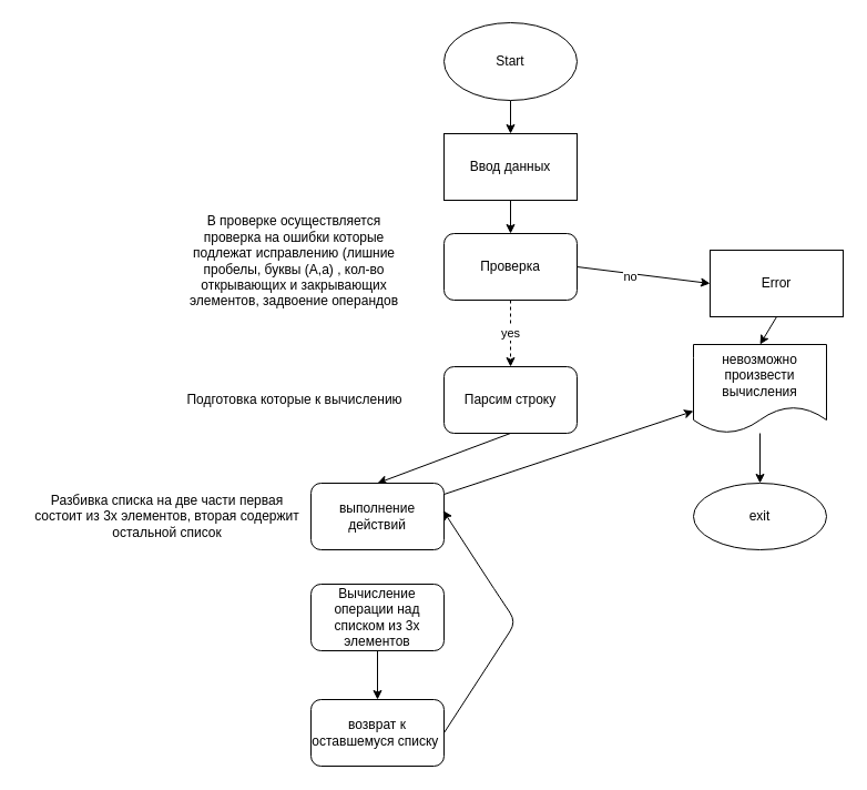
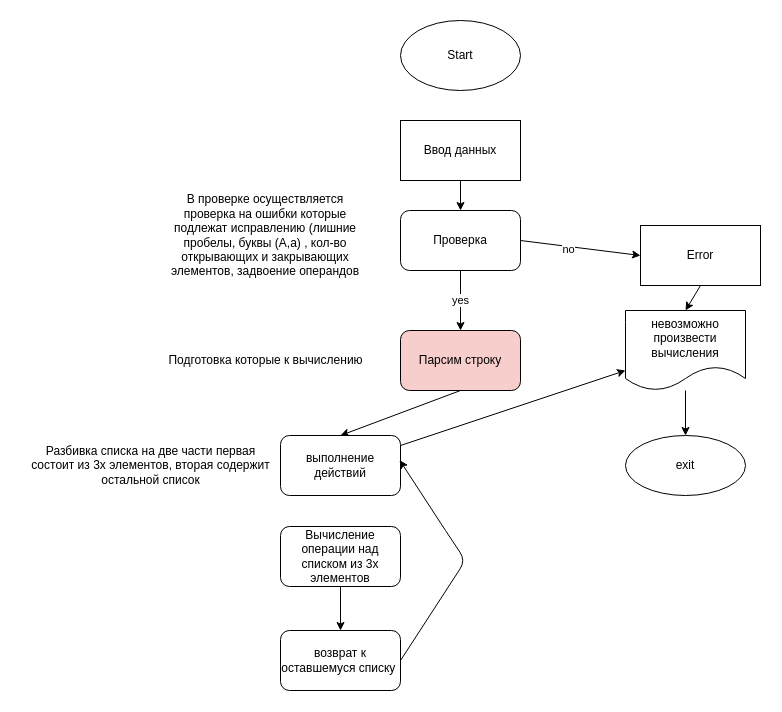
  <mxCell id="0" />
  <mxCell id="1" parent="0" />
- <mxCell id="2" style="edgeStyle=none;html=1;exitX=0.5;exitY=1;exitDx=0;exitDy=0;entryX=0.5;entryY=0;entryDx=0;entryDy=0;" edge="1" parent="1" source="3" target="11"><mxGeometry relative="1" as="geometry" /></mxCell>
  <mxCell id="3" value="Start" style="ellipse;whiteSpace=wrap;html=1;" vertex="1" parent="1"><mxGeometry x="400" y="20" width="120" height="70" as="geometry" /></mxCell>
  <mxCell id="4" style="edgeStyle=none;html=1;exitX=0.5;exitY=1;exitDx=0;exitDy=0;entryX=0.5;entryY=0;entryDx=0;entryDy=0;" edge="1" parent="1" source="5" target="20"><mxGeometry relative="1" as="geometry" /></mxCell>
- <mxCell id="5" value="Парсим строку" style="rounded=1;whiteSpace=wrap;html=1;" vertex="1" parent="1"><mxGeometry x="400" y="330" width="120" height="60" as="geometry" /></mxCell>
- <mxCell id="6" value="yes" style="edgeStyle=none;html=1;exitX=0.5;exitY=1;exitDx=0;exitDy=0;dashed=1;" edge="1" parent="1" source="9" target="5"><mxGeometry relative="1" as="geometry" /></mxCell>
+ <mxCell id="5" value="Парсим строку" style="rounded=1;whiteSpace=wrap;html=1;fillColor=#f8cecc;" vertex="1" parent="1"><mxGeometry x="400" y="330" width="120" height="60" as="geometry" /></mxCell>
+ <mxCell id="6" value="yes" style="edgeStyle=none;html=1;exitX=0.5;exitY=1;exitDx=0;exitDy=0;" edge="1" parent="1" source="9" target="5"><mxGeometry relative="1" as="geometry" /></mxCell>
  <mxCell id="7" style="edgeStyle=none;html=1;exitX=1;exitY=0.5;exitDx=0;exitDy=0;entryX=0;entryY=0.5;entryDx=0;entryDy=0;" edge="1" parent="1" source="9" target="14"><mxGeometry relative="1" as="geometry" /></mxCell>
  <mxCell id="8" value="no" style="edgeLabel;html=1;align=center;verticalAlign=middle;resizable=0;points=[];" vertex="1" connectable="0" parent="7"><mxGeometry x="-0.207" y="-3" relative="1" as="geometry"><mxPoint as="offset" /></mxGeometry></mxCell>
  <mxCell id="9" value="Проверка" style="rounded=1;whiteSpace=wrap;html=1;" vertex="1" parent="1"><mxGeometry x="400" y="210" width="120" height="60" as="geometry" /></mxCell>
  <mxCell id="10" style="edgeStyle=none;html=1;exitX=0.5;exitY=1;exitDx=0;exitDy=0;entryX=0.5;entryY=0;entryDx=0;entryDy=0;" edge="1" parent="1" source="11" target="9"><mxGeometry relative="1" as="geometry" /></mxCell>
  <mxCell id="11" value="Ввод данных" style="rounded=0;whiteSpace=wrap;html=1;" vertex="1" parent="1"><mxGeometry x="400" y="120" width="120" height="60" as="geometry" /></mxCell>
  <mxCell id="12" value="В проверке осуществляется проверка на ошибки которые подлежат исправлению (лишние пробелы, буквы (А,а) , кол-во открывающих и закрывающих элементов, задвоение операндов" style="text;html=1;strokeColor=none;fillColor=none;align=center;verticalAlign=middle;whiteSpace=wrap;rounded=0;" vertex="1" parent="1"><mxGeometry x="165" y="180" width="200" height="110" as="geometry" /></mxCell>
  <mxCell id="13" style="edgeStyle=none;html=1;exitX=0.5;exitY=1;exitDx=0;exitDy=0;entryX=0.5;entryY=0;entryDx=0;entryDy=0;" edge="1" parent="1" source="14" target="17"><mxGeometry relative="1" as="geometry" /></mxCell>
  <mxCell id="14" value="Error" style="rounded=0;whiteSpace=wrap;html=1;" vertex="1" parent="1"><mxGeometry x="640" y="225" width="120" height="60" as="geometry" /></mxCell>
  <mxCell id="15" value="exit" style="ellipse;whiteSpace=wrap;html=1;rounded=0;" vertex="1" parent="1"><mxGeometry x="625" y="435" width="120" height="60" as="geometry" /></mxCell>
  <mxCell id="16" style="edgeStyle=none;html=1;entryX=0.5;entryY=0;entryDx=0;entryDy=0;" edge="1" parent="1" source="17" target="15"><mxGeometry relative="1" as="geometry" /></mxCell>
  <mxCell id="17" value="невозможно произвести вычисления" style="shape=document;whiteSpace=wrap;html=1;boundedLbl=1;" vertex="1" parent="1"><mxGeometry x="625" y="310" width="120" height="80" as="geometry" /></mxCell>
  <mxCell id="18" value="&lt;span&gt;Подготовка которые к вычислению&lt;/span&gt;" style="text;html=1;align=center;verticalAlign=middle;resizable=0;points=[];autosize=1;strokeColor=none;fillColor=none;" vertex="1" parent="1"><mxGeometry x="145" y="350" width="240" height="20" as="geometry" /></mxCell>
  <mxCell id="19" value="" style="edgeStyle=none;html=1;" edge="1" parent="1" source="20" target="17"><mxGeometry relative="1" as="geometry" /></mxCell>
  <mxCell id="20" value="выполнение действий" style="rounded=1;whiteSpace=wrap;html=1;" vertex="1" parent="1"><mxGeometry x="280" y="435" width="120" height="60" as="geometry" /></mxCell>
  <mxCell id="21" value="Разбивка списка на две части первая &lt;br&gt;состоит из 3х элементов, вторая содержит&lt;br&gt;остальной список" style="text;html=1;align=center;verticalAlign=middle;resizable=0;points=[];autosize=1;strokeColor=none;fillColor=none;" vertex="1" parent="1"><mxGeometry x="20" y="440" width="260" height="50" as="geometry" /></mxCell>
  <mxCell id="22" value="" style="edgeStyle=none;html=1;" edge="1" parent="1" source="23" target="25"><mxGeometry relative="1" as="geometry" /></mxCell>
  <mxCell id="23" value="Вычисление операции над списком из 3х элементов" style="whiteSpace=wrap;html=1;rounded=1;" vertex="1" parent="1"><mxGeometry x="280" y="526" width="120" height="60" as="geometry" /></mxCell>
  <mxCell id="24" style="edgeStyle=none;html=1;exitX=1;exitY=0.5;exitDx=0;exitDy=0;entryX=0.993;entryY=0.411;entryDx=0;entryDy=0;entryPerimeter=0;" edge="1" parent="1" source="25" target="20"><mxGeometry relative="1" as="geometry"><Array as="points"><mxPoint x="465" y="560" /><mxPoint x="445" y="530" /></Array></mxGeometry></mxCell>
  <mxCell id="25" value="возврат к оставшемуся списку&amp;nbsp;" style="whiteSpace=wrap;html=1;rounded=1;" vertex="1" parent="1"><mxGeometry x="280" y="630" width="120" height="60" as="geometry" /></mxCell>
